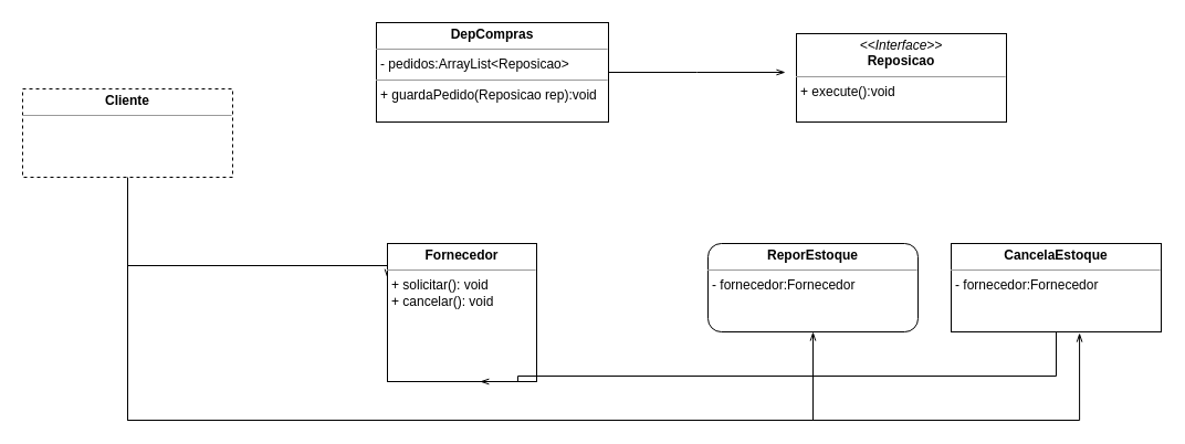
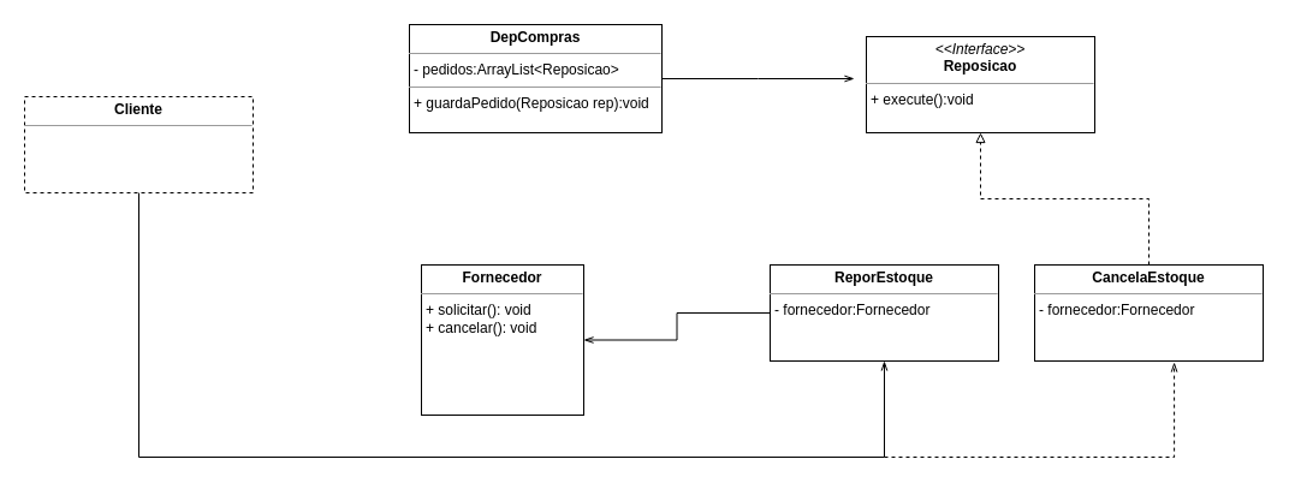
  <mxCell id="0" />
  <mxCell id="1" parent="0" />
  <mxCell id="2" value="&lt;p style=&quot;margin: 0px ; margin-top: 4px ; text-align: center&quot;&gt;&lt;i&gt;&amp;lt;&amp;lt;Interface&amp;gt;&amp;gt;&lt;/i&gt;&lt;br&gt;&lt;b&gt;Reposicao&lt;/b&gt;&lt;/p&gt;&lt;hr size=&quot;1&quot;&gt;&lt;p style=&quot;margin: 0px ; margin-left: 4px&quot;&gt;+ execute():void&lt;br&gt;&lt;/p&gt;" style="verticalAlign=top;align=left;overflow=fill;fontSize=12;fontFamily=Helvetica;html=1;" vertex="1" parent="1"><mxGeometry x="720" y="30" width="190" height="80" as="geometry" /></mxCell>
  <mxCell id="3" style="edgeStyle=orthogonalEdgeStyle;rounded=0;orthogonalLoop=1;jettySize=auto;html=1;endArrow=openThin;endFill=0;" edge="1" parent="1" source="4"><mxGeometry relative="1" as="geometry"><mxPoint x="710" y="65" as="targetPoint" /></mxGeometry></mxCell>
  <mxCell id="4" value="&lt;p style=&quot;margin: 0px ; margin-top: 4px ; text-align: center&quot;&gt;&lt;b&gt;DepCompras&lt;/b&gt;&lt;/p&gt;&lt;hr size=&quot;1&quot;&gt;&lt;p style=&quot;margin: 0px ; margin-left: 4px&quot;&gt;- pedidos:ArrayList&amp;lt;Reposicao&amp;gt;&lt;br&gt;&lt;/p&gt;&lt;hr size=&quot;1&quot;&gt;&lt;p style=&quot;margin: 0px ; margin-left: 4px&quot;&gt;+ guardaPedido(Reposicao rep):void&lt;br&gt;&lt;/p&gt;" style="verticalAlign=top;align=left;overflow=fill;fontSize=12;fontFamily=Helvetica;html=1;" vertex="1" parent="1"><mxGeometry x="340" y="20" width="210" height="90" as="geometry" /></mxCell>
- <mxCell id="5" style="edgeStyle=orthogonalEdgeStyle;rounded=0;orthogonalLoop=1;jettySize=auto;html=1;entryX=0;entryY=0.25;entryDx=0;entryDy=0;endArrow=openThin;endFill=0;" edge="1" parent="1" source="8" target="9"><mxGeometry relative="1" as="geometry"><Array as="points"><mxPoint x="115" y="240" /></Array></mxGeometry></mxCell>
  <mxCell id="6" style="edgeStyle=orthogonalEdgeStyle;rounded=0;orthogonalLoop=1;jettySize=auto;html=1;entryX=0.5;entryY=1;entryDx=0;entryDy=0;endArrow=openThin;endFill=0;" edge="1" parent="1" source="8" target="11"><mxGeometry relative="1" as="geometry"><Array as="points"><mxPoint x="115" y="380" /><mxPoint x="735" y="380" /></Array></mxGeometry></mxCell>
- <mxCell id="7" style="edgeStyle=orthogonalEdgeStyle;rounded=0;orthogonalLoop=1;jettySize=auto;html=1;entryX=0.611;entryY=1.013;entryDx=0;entryDy=0;entryPerimeter=0;endArrow=openThin;endFill=0;" edge="1" parent="1" source="8" target="14"><mxGeometry relative="1" as="geometry"><Array as="points"><mxPoint x="115" y="380" /><mxPoint x="976" y="380" /></Array></mxGeometry></mxCell>
+ <mxCell id="7" style="edgeStyle=orthogonalEdgeStyle;rounded=0;orthogonalLoop=1;jettySize=auto;html=1;entryX=0.611;entryY=1.013;entryDx=0;entryDy=0;entryPerimeter=0;endArrow=openThin;endFill=0;dashed=1;" edge="1" parent="1" source="8" target="14"><mxGeometry relative="1" as="geometry"><Array as="points"><mxPoint x="115" y="380" /><mxPoint x="976" y="380" /></Array></mxGeometry></mxCell>
  <mxCell id="8" value="&lt;p style=&quot;margin: 0px ; margin-top: 4px ; text-align: center&quot;&gt;&lt;b&gt;Cliente&lt;/b&gt;&lt;/p&gt;&lt;hr size=&quot;1&quot;&gt;&lt;p style=&quot;margin: 0px ; margin-left: 4px&quot;&gt;&lt;br&gt;&lt;/p&gt;" style="verticalAlign=top;align=left;overflow=fill;fontSize=12;fontFamily=Helvetica;html=1;dashed=1;" vertex="1" parent="1"><mxGeometry x="20" y="80" width="190" height="80" as="geometry" /></mxCell>
  <mxCell id="9" value="&lt;p style=&quot;margin: 0px ; margin-top: 4px ; text-align: center&quot;&gt;&lt;b&gt;Fornecedor&lt;/b&gt;&lt;/p&gt;&lt;hr size=&quot;1&quot;&gt;&lt;p style=&quot;margin: 0px ; margin-left: 4px&quot;&gt;+ solicitar(): void&lt;br&gt;+ cancelar(): void&lt;/p&gt;" style="verticalAlign=top;align=left;overflow=fill;fontSize=12;fontFamily=Helvetica;html=1;" vertex="1" parent="1"><mxGeometry x="350" y="220" width="135" height="125" as="geometry" /></mxCell>
- <mxCell id="11" value="&lt;p style=&quot;margin: 0px ; margin-top: 4px ; text-align: center&quot;&gt;&lt;b&gt;ReporEstoque&lt;/b&gt;&lt;/p&gt;&lt;hr size=&quot;1&quot;&gt;&lt;p style=&quot;margin: 0px ; margin-left: 4px&quot;&gt;- fornecedor:Fornecedor&lt;br&gt;&lt;/p&gt;&lt;p style=&quot;margin: 0px ; margin-left: 4px&quot;&gt;&lt;br&gt;&lt;/p&gt;" style="verticalAlign=top;align=left;overflow=fill;fontSize=12;fontFamily=Helvetica;html=1;rounded=1;" vertex="1" parent="1"><mxGeometry x="640" y="220" width="190" height="80" as="geometry" /></mxCell>
- <mxCell id="13" style="edgeStyle=orthogonalEdgeStyle;rounded=0;orthogonalLoop=1;jettySize=auto;html=1;entryX=0.621;entryY=1;entryDx=0;entryDy=0;entryPerimeter=0;endArrow=openThin;endFill=0;" edge="1" parent="1" source="14" target="9"><mxGeometry relative="1" as="geometry"><Array as="points"><mxPoint x="955" y="340" /><mxPoint x="468" y="340" /></Array></mxGeometry></mxCell>
+ <mxCell id="10" style="edgeStyle=orthogonalEdgeStyle;rounded=0;orthogonalLoop=1;jettySize=auto;html=1;entryX=1;entryY=0.5;entryDx=0;entryDy=0;endArrow=openThin;endFill=0;" edge="1" parent="1" source="11" target="9"><mxGeometry relative="1" as="geometry" /></mxCell>
+ <mxCell id="11" value="&lt;p style=&quot;margin: 0px ; margin-top: 4px ; text-align: center&quot;&gt;&lt;b&gt;ReporEstoque&lt;/b&gt;&lt;/p&gt;&lt;hr size=&quot;1&quot;&gt;&lt;p style=&quot;margin: 0px ; margin-left: 4px&quot;&gt;- fornecedor:Fornecedor&lt;br&gt;&lt;/p&gt;&lt;p style=&quot;margin: 0px ; margin-left: 4px&quot;&gt;&lt;br&gt;&lt;/p&gt;" style="verticalAlign=top;align=left;overflow=fill;fontSize=12;fontFamily=Helvetica;html=1;" vertex="1" parent="1"><mxGeometry x="640" y="220" width="190" height="80" as="geometry" /></mxCell>
+ <mxCell id="12" style="edgeStyle=orthogonalEdgeStyle;rounded=0;orthogonalLoop=1;jettySize=auto;html=1;dashed=1;endArrow=block;endFill=0;" edge="1" parent="1" source="14" target="2"><mxGeometry relative="1" as="geometry" /></mxCell>
  <mxCell id="14" value="&lt;p style=&quot;margin: 0px ; margin-top: 4px ; text-align: center&quot;&gt;&lt;b&gt;CancelaEstoque&lt;/b&gt;&lt;/p&gt;&lt;hr size=&quot;1&quot;&gt;&lt;p style=&quot;margin: 0px ; margin-left: 4px&quot;&gt;- fornecedor:Fornecedor&lt;/p&gt;&lt;p style=&quot;margin: 0px ; margin-left: 4px&quot;&gt;&lt;br&gt;&lt;/p&gt;" style="verticalAlign=top;align=left;overflow=fill;fontSize=12;fontFamily=Helvetica;html=1;" vertex="1" parent="1"><mxGeometry x="860" y="220" width="190" height="80" as="geometry" /></mxCell>
